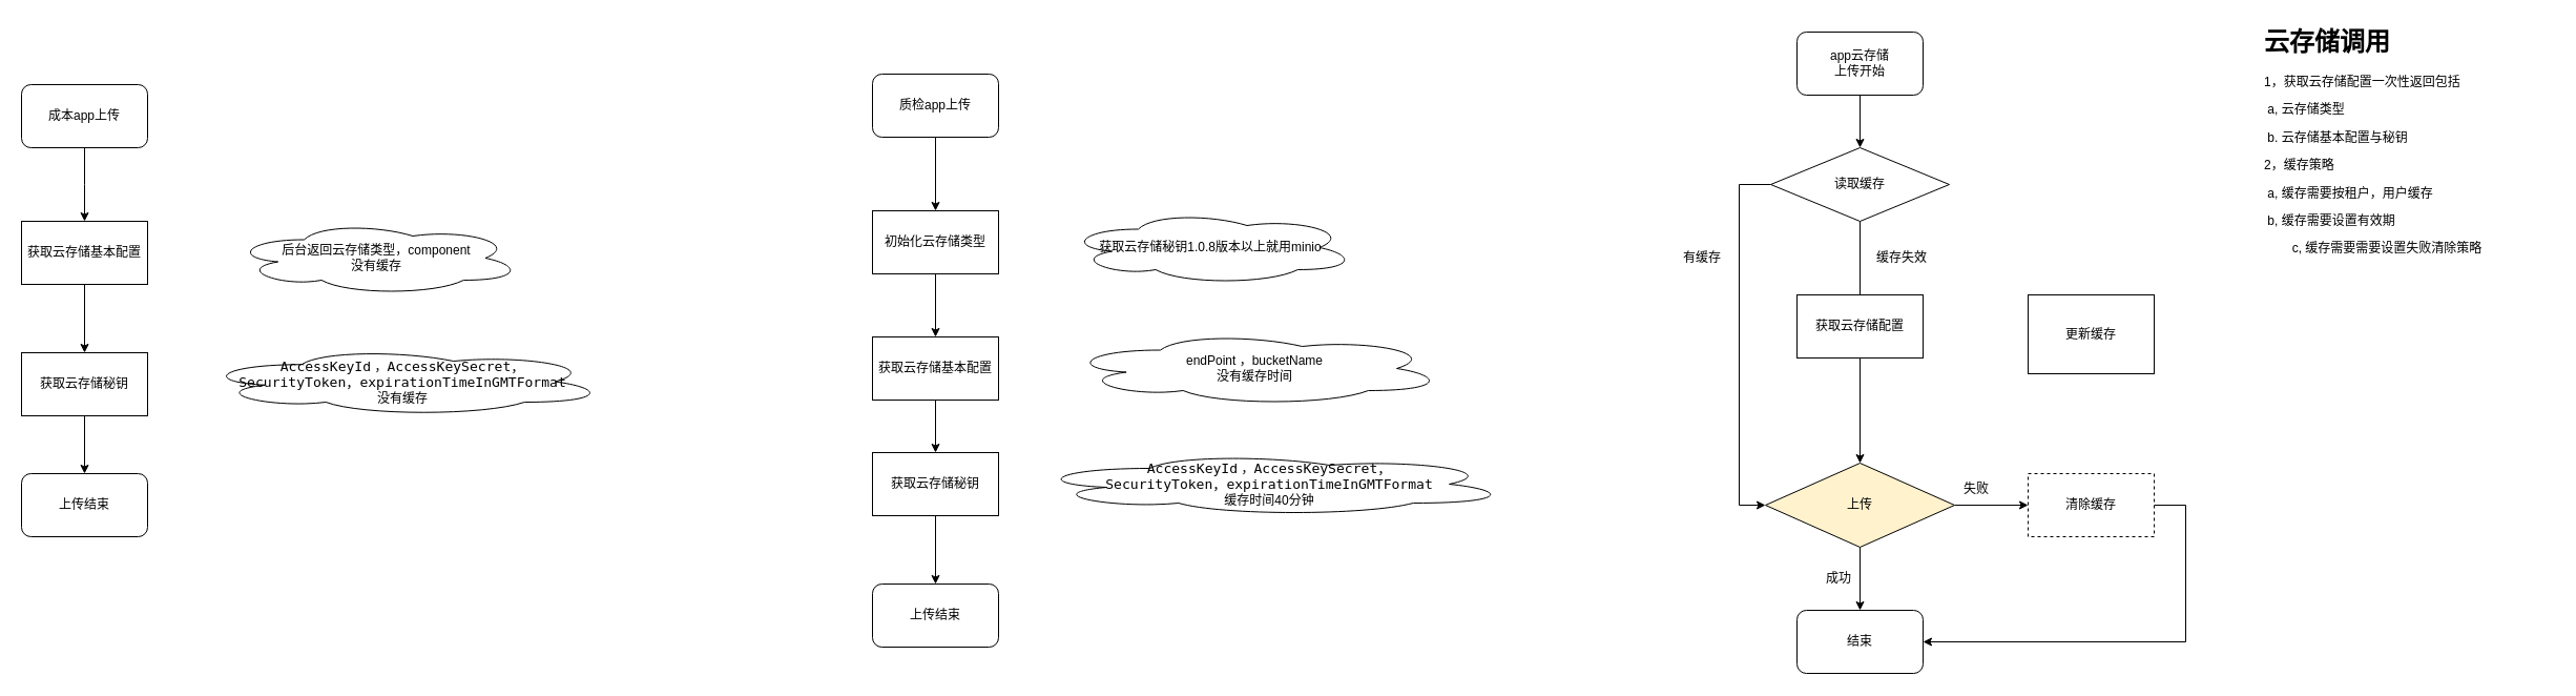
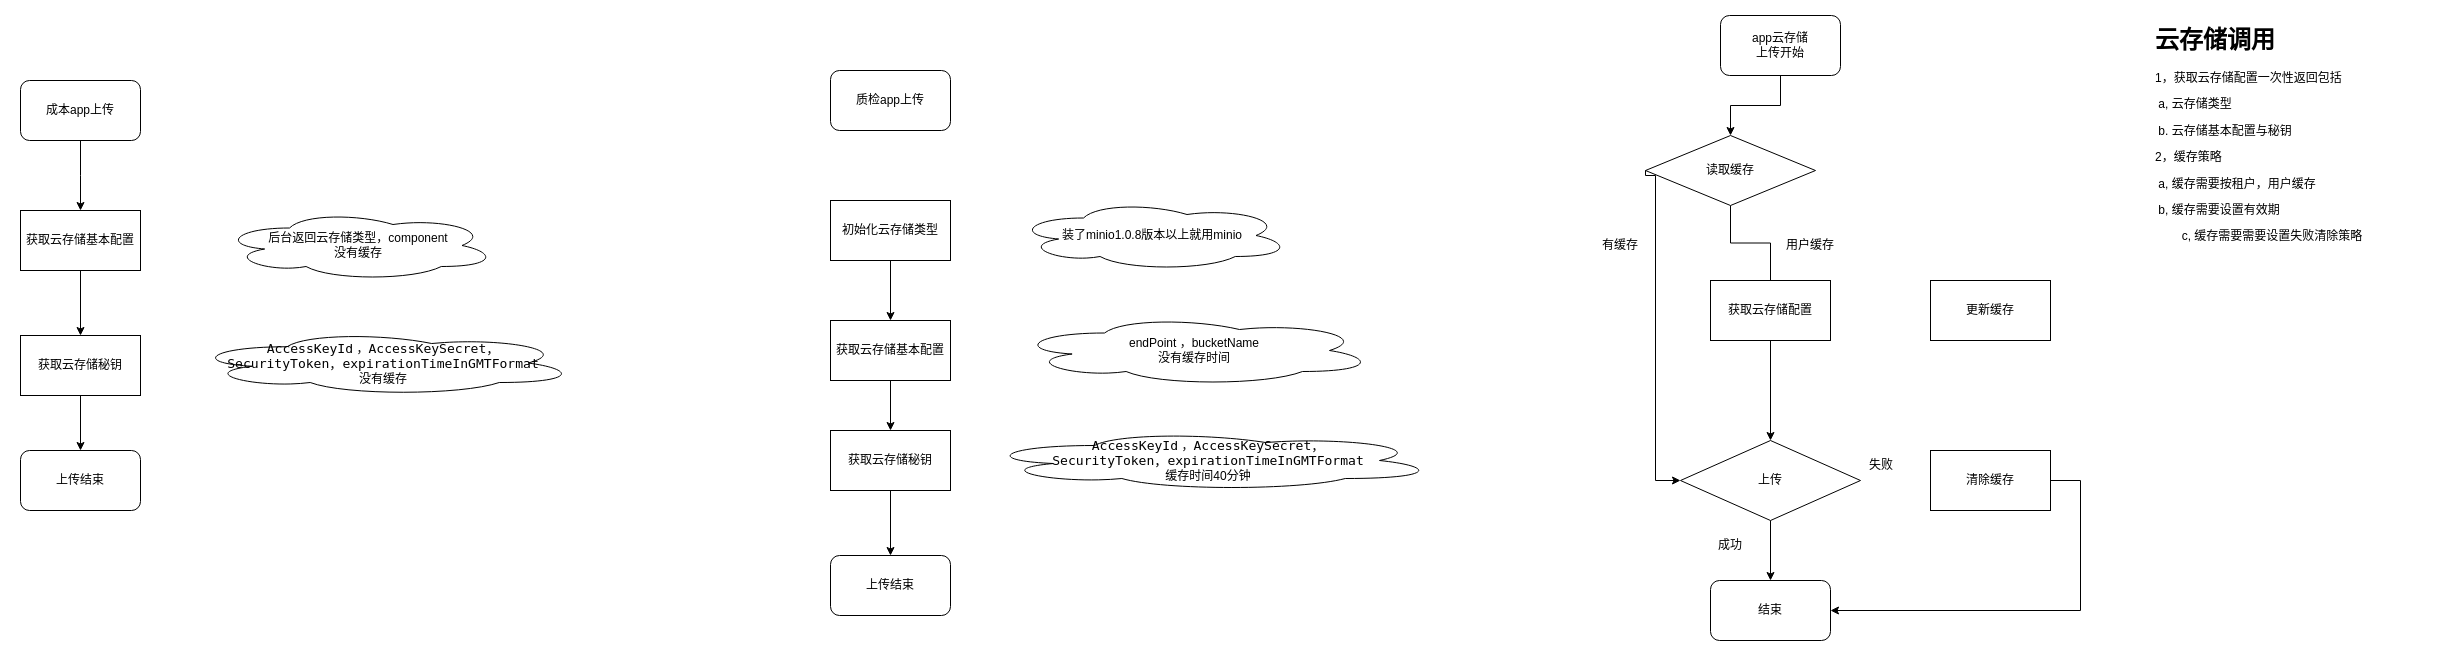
  <mxCell id="0" />
  <mxCell id="1" parent="0" />
  <mxCell id="2" value="" style="group" vertex="1" connectable="0" parent="1"><mxGeometry x="830" y="70" width="606" height="545" as="geometry" /></mxCell>
  <mxCell id="3" value="质检app上传" style="rounded=1;whiteSpace=wrap;html=1;" vertex="1" parent="2"><mxGeometry width="120" height="60" as="geometry" /></mxCell>
  <mxCell id="4" value="初始化云存储类型" style="rounded=0;whiteSpace=wrap;html=1;" vertex="1" parent="2"><mxGeometry y="130" width="120" height="60" as="geometry" /></mxCell>
- <mxCell id="5" style="edgeStyle=orthogonalEdgeStyle;rounded=0;orthogonalLoop=1;jettySize=auto;html=1;fontColor=#000000;" edge="1" parent="2" source="3" target="4"><mxGeometry relative="1" as="geometry" /></mxCell>
- <mxCell id="6" value="获取云存储秘钥1.0.8版本以上就用minio" style="ellipse;shape=cloud;whiteSpace=wrap;html=1;" vertex="1" parent="2"><mxGeometry x="184" y="130" width="276" height="70" as="geometry" /></mxCell>
+ <mxCell id="6" value="装了minio1.0.8版本以上就用minio" style="ellipse;shape=cloud;whiteSpace=wrap;html=1;" vertex="1" parent="2"><mxGeometry x="184" y="130" width="276" height="70" as="geometry" /></mxCell>
  <mxCell id="7" value="获取云存储基本配置" style="rounded=0;whiteSpace=wrap;html=1;" vertex="1" parent="2"><mxGeometry y="250" width="120" height="60" as="geometry" /></mxCell>
  <mxCell id="8" style="edgeStyle=orthogonalEdgeStyle;rounded=0;orthogonalLoop=1;jettySize=auto;html=1;entryX=0.5;entryY=0;entryDx=0;entryDy=0;fontColor=#000000;" edge="1" parent="2" source="4" target="7"><mxGeometry relative="1" as="geometry" /></mxCell>
  <mxCell id="9" value="endPoint ，bucketName&lt;br&gt;没有缓存时间" style="ellipse;shape=cloud;whiteSpace=wrap;html=1;" vertex="1" parent="2"><mxGeometry x="184" y="245" width="360" height="70" as="geometry" /></mxCell>
  <mxCell id="10" value="获取云存储秘钥" style="rounded=0;whiteSpace=wrap;html=1;" vertex="1" parent="2"><mxGeometry y="360" width="120" height="60" as="geometry" /></mxCell>
  <mxCell id="11" style="edgeStyle=orthogonalEdgeStyle;rounded=0;orthogonalLoop=1;jettySize=auto;html=1;entryX=0.5;entryY=0;entryDx=0;entryDy=0;fontColor=#000000;" edge="1" parent="2" source="7" target="10"><mxGeometry relative="1" as="geometry" /></mxCell>
  <mxCell id="12" value="&lt;span style=&quot;font-family: &amp;quot;JetBrains Mono&amp;quot;, monospace; font-size: 9.8pt;&quot;&gt;AccessKeyId&lt;/span&gt;&amp;nbsp;，&lt;span style=&quot;font-family: &amp;quot;JetBrains Mono&amp;quot;, monospace; font-size: 9.8pt;&quot;&gt;AccessKeySecret，&lt;br&gt;&lt;/span&gt;&lt;span style=&quot;font-family: &amp;quot;JetBrains Mono&amp;quot;, monospace; font-size: 9.8pt; background-color: initial;&quot;&gt;SecurityToken，&lt;/span&gt;&lt;span style=&quot;font-family: &amp;quot;JetBrains Mono&amp;quot;, monospace; font-size: 9.8pt; background-color: initial;&quot;&gt;expirationTimeInGMTFormat&lt;/span&gt;&lt;span style=&quot;color: rgb(169, 183, 198); font-family: &amp;quot;JetBrains Mono&amp;quot;, monospace; font-size: 9.8pt;&quot;&gt;&lt;br&gt;&lt;/span&gt;缓存时间40分钟" style="ellipse;shape=cloud;whiteSpace=wrap;html=1;" vertex="1" parent="2"><mxGeometry x="150" y="360" width="456" height="60" as="geometry" /></mxCell>
  <mxCell id="13" value="上传结束" style="rounded=1;whiteSpace=wrap;html=1;labelBackgroundColor=none;fontColor=#000000;" vertex="1" parent="2"><mxGeometry y="485" width="120" height="60" as="geometry" /></mxCell>
  <mxCell id="14" style="edgeStyle=orthogonalEdgeStyle;rounded=0;orthogonalLoop=1;jettySize=auto;html=1;fontColor=#000000;" edge="1" parent="2" source="10" target="13"><mxGeometry relative="1" as="geometry" /></mxCell>
  <mxCell id="15" value="成本app上传" style="rounded=1;whiteSpace=wrap;html=1;" vertex="1" parent="1"><mxGeometry x="20" y="80" width="120" height="60" as="geometry" /></mxCell>
  <mxCell id="16" style="edgeStyle=orthogonalEdgeStyle;rounded=0;orthogonalLoop=1;jettySize=auto;html=1;fontColor=#000000;" edge="1" parent="1" source="15"><mxGeometry relative="1" as="geometry"><mxPoint x="80" y="210" as="targetPoint" /></mxGeometry></mxCell>
  <mxCell id="17" value="后台返回云存储类型，component&lt;br&gt;没有缓存" style="ellipse;shape=cloud;whiteSpace=wrap;html=1;" vertex="1" parent="1"><mxGeometry x="220" y="210" width="276" height="70" as="geometry" /></mxCell>
  <mxCell id="18" value="获取云存储基本配置" style="rounded=0;whiteSpace=wrap;html=1;" vertex="1" parent="1"><mxGeometry x="20" y="210" width="120" height="60" as="geometry" /></mxCell>
  <mxCell id="19" value="&lt;span style=&quot;font-family: &amp;quot;JetBrains Mono&amp;quot;, monospace; font-size: 9.8pt;&quot;&gt;AccessKeyId&lt;/span&gt;&amp;nbsp;，&lt;span style=&quot;font-family: &amp;quot;JetBrains Mono&amp;quot;, monospace; font-size: 9.8pt;&quot;&gt;AccessKeySecret，&lt;br&gt;&lt;/span&gt;&lt;span style=&quot;background-color: initial; font-family: &amp;quot;JetBrains Mono&amp;quot;, monospace; font-size: 9.8pt;&quot;&gt;SecurityToken，&lt;/span&gt;&lt;span style=&quot;background-color: initial; font-family: &amp;quot;JetBrains Mono&amp;quot;, monospace; font-size: 9.8pt;&quot;&gt;expirationTimeInGMTFormat&lt;/span&gt;&lt;span style=&quot;color: rgb(169, 183, 198); font-family: &amp;quot;JetBrains Mono&amp;quot;, monospace; font-size: 9.8pt;&quot;&gt;&lt;br&gt;&lt;/span&gt;没有缓存" style="ellipse;shape=cloud;whiteSpace=wrap;html=1;" vertex="1" parent="1"><mxGeometry x="190" y="330" width="386" height="65" as="geometry" /></mxCell>
  <mxCell id="20" value="获取云存储秘钥" style="rounded=0;whiteSpace=wrap;html=1;" vertex="1" parent="1"><mxGeometry x="20" y="335" width="120" height="60" as="geometry" /></mxCell>
  <mxCell id="21" style="edgeStyle=orthogonalEdgeStyle;rounded=0;orthogonalLoop=1;jettySize=auto;html=1;entryX=0.5;entryY=0;entryDx=0;entryDy=0;fontColor=#000000;" edge="1" parent="1" source="18" target="20"><mxGeometry relative="1" as="geometry" /></mxCell>
  <mxCell id="22" value="上传结束" style="rounded=1;whiteSpace=wrap;html=1;labelBackgroundColor=none;fontColor=#000000;" vertex="1" parent="1"><mxGeometry x="20" y="450" width="120" height="60" as="geometry" /></mxCell>
  <mxCell id="23" style="edgeStyle=orthogonalEdgeStyle;rounded=0;orthogonalLoop=1;jettySize=auto;html=1;fontColor=#000000;" edge="1" parent="1" source="20" target="22"><mxGeometry relative="1" as="geometry" /></mxCell>
- <mxCell id="24" value="app云存储&lt;br&gt;上传开始" style="rounded=1;whiteSpace=wrap;html=1;" vertex="1" parent="1"><mxGeometry x="1710" y="30" width="120" height="60" as="geometry" /></mxCell>
+ <mxCell id="24" value="app云存储&lt;br&gt;上传开始" style="rounded=1;whiteSpace=wrap;html=1;" vertex="1" parent="1"><mxGeometry x="1720" y="15" width="120" height="60" as="geometry" /></mxCell>
  <mxCell id="25" style="edgeStyle=orthogonalEdgeStyle;rounded=0;orthogonalLoop=1;jettySize=auto;html=1;entryX=0.5;entryY=0;entryDx=0;entryDy=0;fontColor=#000000;" edge="1" parent="1" source="26" target="33"><mxGeometry relative="1" as="geometry" /></mxCell>
  <mxCell id="26" value="获取云存储配置" style="rounded=0;whiteSpace=wrap;html=1;" vertex="1" parent="1"><mxGeometry x="1710" y="280" width="120" height="60" as="geometry" /></mxCell>
  <mxCell id="27" style="edgeStyle=orthogonalEdgeStyle;rounded=0;orthogonalLoop=1;jettySize=auto;html=1;fontColor=#000000;entryX=0.5;entryY=0;entryDx=0;entryDy=0;" edge="1" parent="1" source="24" target="30"><mxGeometry relative="1" as="geometry"><mxPoint x="1760" y="140" as="targetPoint" /></mxGeometry></mxCell>
  <mxCell id="28" style="edgeStyle=orthogonalEdgeStyle;rounded=0;orthogonalLoop=1;jettySize=auto;html=1;fontColor=#000000;exitX=0.5;exitY=1;exitDx=0;exitDy=0;endArrow=none;" edge="1" parent="1" source="30" target="26"><mxGeometry relative="1" as="geometry"><mxPoint x="1760" y="200" as="sourcePoint" /></mxGeometry></mxCell>
  <mxCell id="29" style="edgeStyle=orthogonalEdgeStyle;rounded=0;orthogonalLoop=1;jettySize=auto;html=1;exitX=0;exitY=0.5;exitDx=0;exitDy=0;fontColor=#000000;entryX=0;entryY=0.5;entryDx=0;entryDy=0;" edge="1" parent="1" source="30" target="33"><mxGeometry relative="1" as="geometry"><mxPoint x="1670" y="460" as="targetPoint" /><Array as="points"><mxPoint x="1655" y="175" /><mxPoint x="1655" y="480" /></Array></mxGeometry></mxCell>
- <mxCell id="30" value="读取缓存" style="rhombus;whiteSpace=wrap;html=1;labelBackgroundColor=none;fontColor=#000000;" vertex="1" parent="1"><mxGeometry x="1685" y="140" width="170" height="70" as="geometry" /></mxCell>
+ <mxCell id="30" value="读取缓存" style="rhombus;whiteSpace=wrap;html=1;labelBackgroundColor=none;fontColor=#000000;" vertex="1" parent="1"><mxGeometry x="1645" y="135" width="170" height="70" as="geometry" /></mxCell>
  <mxCell id="31" style="edgeStyle=orthogonalEdgeStyle;rounded=0;orthogonalLoop=1;jettySize=auto;html=1;entryX=0.5;entryY=0;entryDx=0;entryDy=0;fontColor=#000000;" edge="1" parent="1" source="33" target="36"><mxGeometry relative="1" as="geometry" /></mxCell>
- <mxCell id="32" style="edgeStyle=orthogonalEdgeStyle;rounded=0;orthogonalLoop=1;jettySize=auto;html=1;entryX=0;entryY=0.5;entryDx=0;entryDy=0;fontColor=#000000;" edge="1" parent="1" source="33" target="40"><mxGeometry relative="1" as="geometry" /></mxCell>
- <mxCell id="33" value="上传" style="rhombus;whiteSpace=wrap;html=1;labelBackgroundColor=none;fontColor=#000000;fillColor=#fff2cc;" vertex="1" parent="1"><mxGeometry x="1680" y="440" width="180" height="80" as="geometry" /></mxCell>
+ <mxCell id="33" value="上传" style="rhombus;whiteSpace=wrap;html=1;labelBackgroundColor=none;fontColor=#000000;" vertex="1" parent="1"><mxGeometry x="1680" y="440" width="180" height="80" as="geometry" /></mxCell>
  <mxCell id="34" value="有缓存" style="text;html=1;strokeColor=none;fillColor=none;align=center;verticalAlign=middle;whiteSpace=wrap;rounded=0;labelBackgroundColor=none;fontColor=#000000;" vertex="1" parent="1"><mxGeometry x="1590" y="230" width="60" height="30" as="geometry" /></mxCell>
- <mxCell id="35" value="缓存失效" style="text;html=1;strokeColor=none;fillColor=none;align=center;verticalAlign=middle;whiteSpace=wrap;rounded=0;labelBackgroundColor=none;fontColor=#000000;" vertex="1" parent="1"><mxGeometry x="1780" y="230" width="60" height="30" as="geometry" /></mxCell>
+ <mxCell id="35" value="用户缓存" style="text;html=1;strokeColor=none;fillColor=none;align=center;verticalAlign=middle;whiteSpace=wrap;rounded=0;labelBackgroundColor=none;fontColor=#000000;" vertex="1" parent="1"><mxGeometry x="1780" y="230" width="60" height="30" as="geometry" /></mxCell>
  <mxCell id="36" value="结束" style="rounded=1;whiteSpace=wrap;html=1;labelBackgroundColor=none;fontColor=#000000;" vertex="1" parent="1"><mxGeometry x="1710" y="580" width="120" height="60" as="geometry" /></mxCell>
- <mxCell id="37" value="更新缓存" style="rounded=0;whiteSpace=wrap;html=1;labelBackgroundColor=none;fontColor=#000000;" vertex="1" parent="1"><mxGeometry x="1930" y="280" width="120" height="75" as="geometry" /></mxCell>
+ <mxCell id="37" value="更新缓存" style="rounded=0;whiteSpace=wrap;html=1;labelBackgroundColor=none;fontColor=#000000;" vertex="1" parent="1"><mxGeometry x="1930" y="280" width="120" height="60" as="geometry" /></mxCell>
  <mxCell id="38" value="&lt;h1&gt;云存储调用&lt;/h1&gt;&lt;p&gt;1，获取云存储配置一次性返回包括&lt;/p&gt;&lt;p&gt;&lt;span style=&quot;white-space: pre;&quot;&gt;&lt;span style=&quot;white-space: pre;&quot;&gt; &lt;/span&gt;a, 云存储类型&lt;/span&gt;&lt;/p&gt;&lt;p&gt;&lt;span style=&quot;white-space: pre;&quot;&gt;&lt;span style=&quot;white-space: pre;&quot;&gt; &lt;/span&gt;b. 云存储基本配置与秘钥&lt;/span&gt;&lt;/p&gt;&lt;p&gt;2，缓存策略&lt;/p&gt;&lt;p&gt;&lt;span style=&quot;white-space: pre;&quot;&gt;&lt;span style=&quot;white-space: pre;&quot;&gt; &lt;/span&gt;a, 缓存需要按租户，用户缓存&lt;/span&gt;&lt;/p&gt;&lt;p&gt;&lt;span style=&quot;white-space: pre;&quot;&gt;&lt;span style=&quot;white-space: pre;&quot;&gt; &lt;/span&gt;b, 缓存需要设置有效期&lt;/span&gt;&lt;/p&gt;&lt;p&gt;&amp;nbsp; &amp;nbsp; &amp;nbsp; &amp;nbsp; c, 缓存需要需要设置失败清除策略&lt;span style=&quot;white-space: pre;&quot;&gt; &lt;/span&gt;&lt;br&gt;&lt;/p&gt;" style="text;html=1;strokeColor=none;fillColor=none;spacing=5;spacingTop=-20;whiteSpace=wrap;overflow=hidden;rounded=0;labelBackgroundColor=none;fontColor=#000000;" vertex="1" parent="1"><mxGeometry x="2150" y="20" width="280" height="390" as="geometry" /></mxCell>
  <mxCell id="39" style="edgeStyle=orthogonalEdgeStyle;rounded=0;orthogonalLoop=1;jettySize=auto;html=1;entryX=1;entryY=0.5;entryDx=0;entryDy=0;fontColor=#000000;" edge="1" parent="1" source="40" target="36"><mxGeometry relative="1" as="geometry"><Array as="points"><mxPoint x="2080" y="480" /><mxPoint x="2080" y="610" /></Array></mxGeometry></mxCell>
- <mxCell id="40" value="清除缓存" style="rounded=0;whiteSpace=wrap;html=1;labelBackgroundColor=none;fontColor=#000000;dashed=1;" vertex="1" parent="1"><mxGeometry x="1930" y="450" width="120" height="60" as="geometry" /></mxCell>
- <mxCell id="41" value="成功" style="text;html=1;strokeColor=none;fillColor=none;align=center;verticalAlign=middle;whiteSpace=wrap;rounded=0;labelBackgroundColor=none;fontColor=#000000;" vertex="1" parent="1"><mxGeometry x="1720" y="535" width="60" height="30" as="geometry" /></mxCell>
+ <mxCell id="40" value="清除缓存" style="rounded=0;whiteSpace=wrap;html=1;labelBackgroundColor=none;fontColor=#000000;" vertex="1" parent="1"><mxGeometry x="1930" y="450" width="120" height="60" as="geometry" /></mxCell>
+ <mxCell id="41" value="成功" style="text;html=1;strokeColor=none;fillColor=none;align=center;verticalAlign=middle;whiteSpace=wrap;rounded=0;labelBackgroundColor=none;fontColor=#000000;" vertex="1" parent="1"><mxGeometry x="1700" y="530" width="60" height="30" as="geometry" /></mxCell>
  <mxCell id="42" value="失败" style="text;html=1;strokeColor=none;fillColor=none;align=center;verticalAlign=middle;whiteSpace=wrap;rounded=0;labelBackgroundColor=none;fontColor=#000000;" vertex="1" parent="1"><mxGeometry x="1851" y="450" width="60" height="30" as="geometry" /></mxCell>
